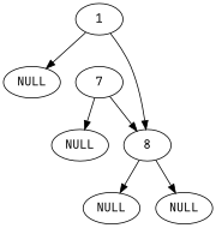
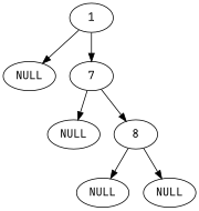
  digraph {
    fontname="JetBrains Mono"
    node [fontname="JetBrains Mono"]
    edge [fontname="JetBrains Mono"]
    n1 [label=NULL]
    1
    n3 [label=7]
    n4 [label=NULL]
    8
    n6 [label=NULL]
    n7 [label=NULL]
    1 -> n1
-   1 -> 8
+   1 -> n3
    n3 -> n4
    n3 -> 8
    8 -> n6
    8 -> n7
  }
